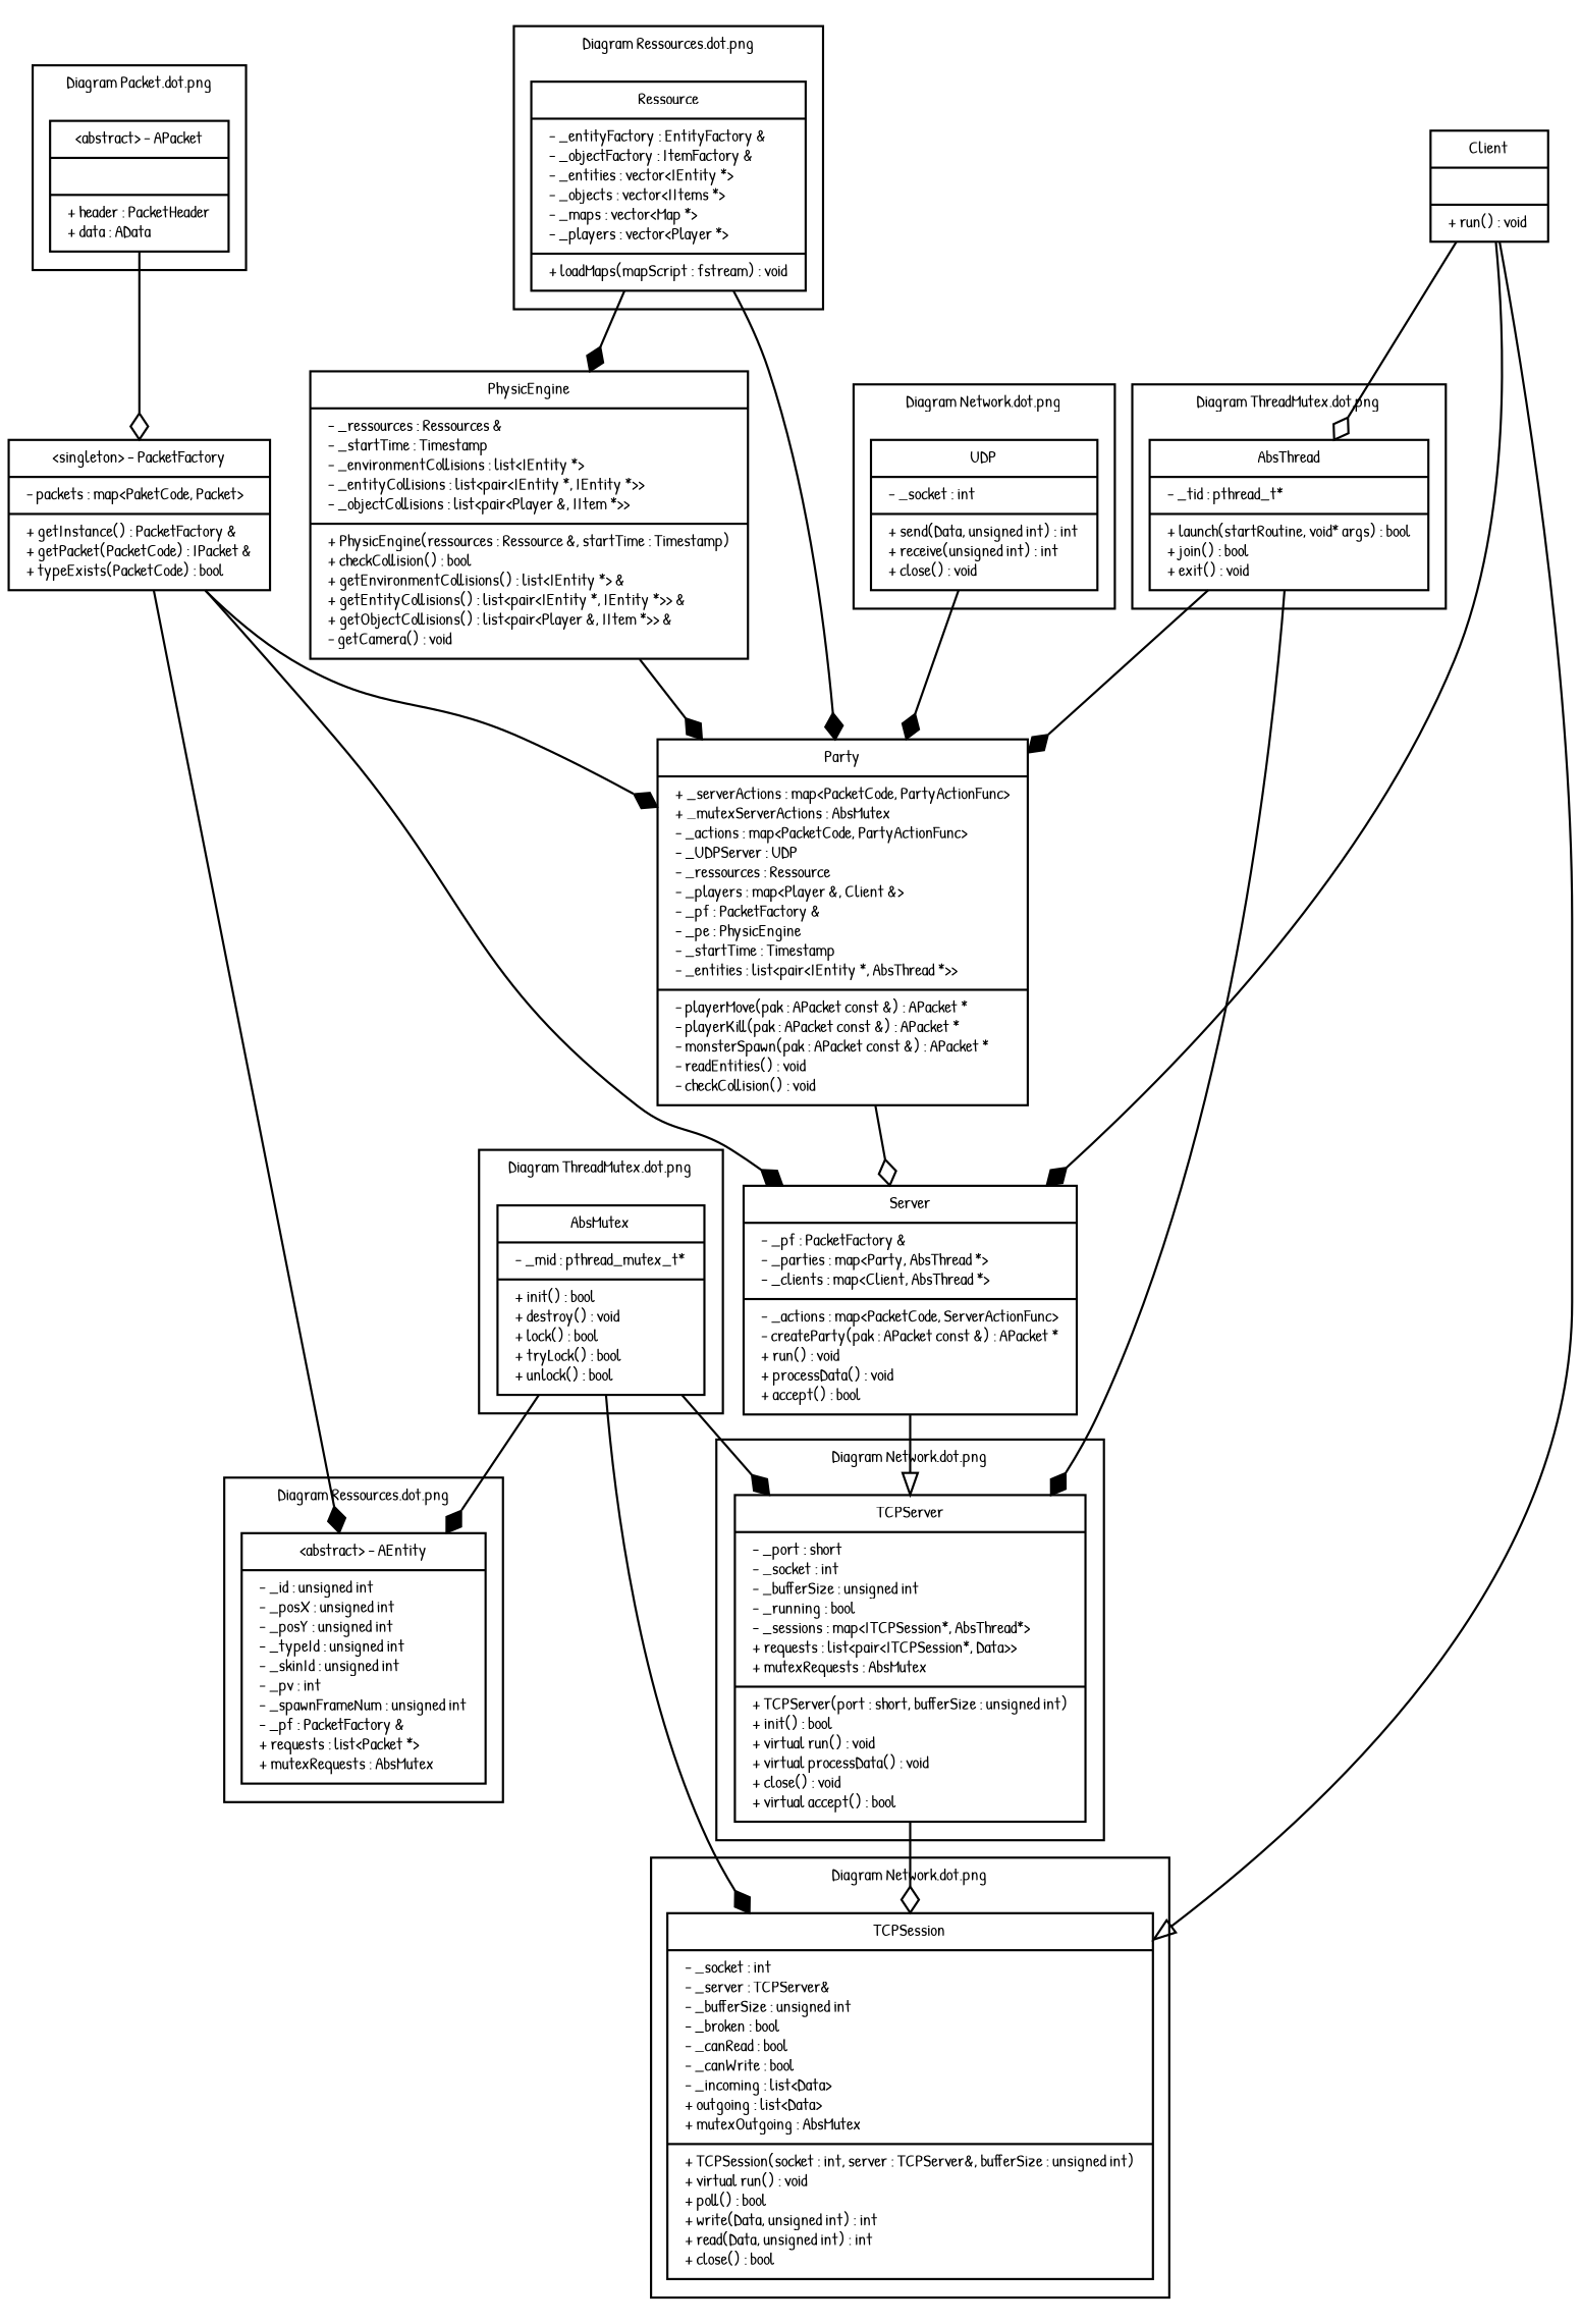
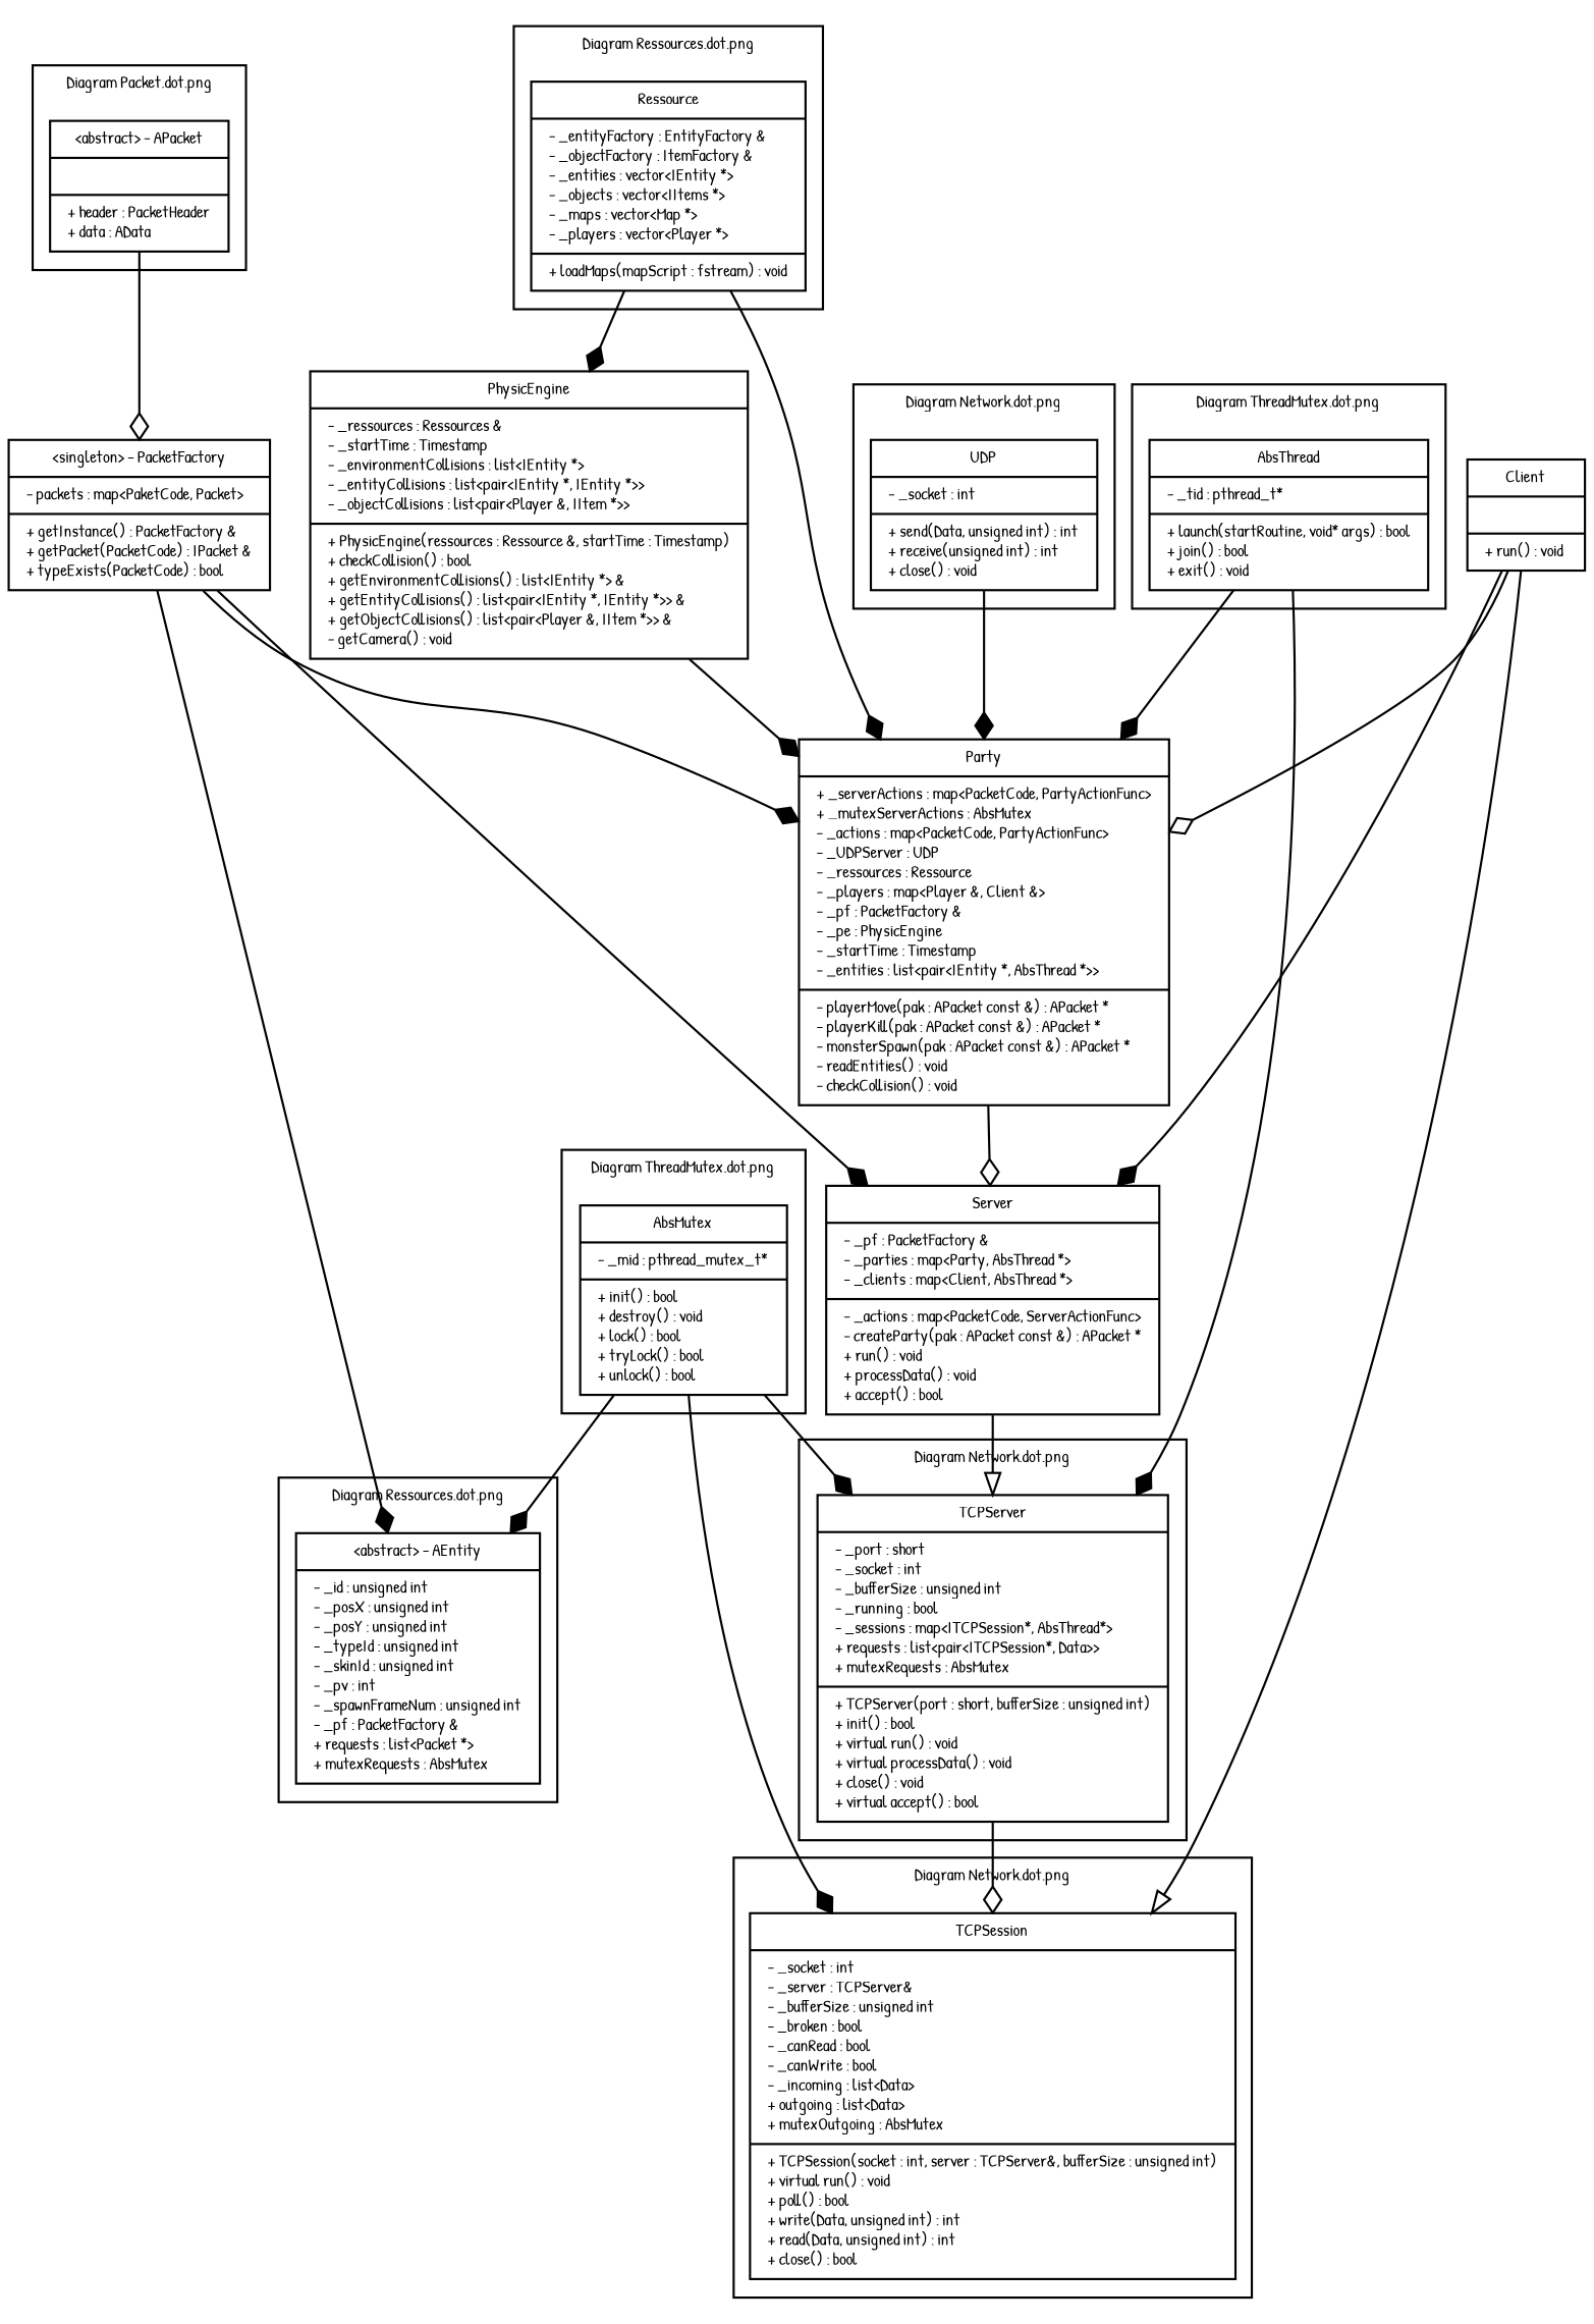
  digraph {
    fontname="Patrick Hand"
    fontsize=8
    node [fontname="Patrick Hand" fontsize=8 shape=record]
    edge [arrowhead=diamond fontname="Patrick Hand" fontsize=8 style=solid]
    n1 [label="{\<abstract\> - AEntity|- _id : unsigned int\l- _posX : unsigned int\l- _posY : unsigned int\l- _typeId : unsigned int\l- _skinId : unsigned int\l- _pv : int\l- _spawnFrameNum : unsigned int\l- _pf : PacketFactory &\l+ requests : list\<Packet *\>\l+ mutexRequests : AbsMutex\l}"]
    n2 [label="{Ressource|- _entityFactory : EntityFactory &\l- _objectFactory : ItemFactory &\l- _entities : vector\<IEntity *\>\l- _objects : vector\<IItems *\>\l- _maps : vector\<Map *\>\l- _players : vector\<Player *\>\l|+ loadMaps(mapScript : fstream) : void\l}"]
    n3 [label="{TCPSession|- _socket : int\l- _server : TCPServer&\l- _bufferSize : unsigned int\l- _broken : bool\l- _canRead : bool\l- _canWrite : bool\l- _incoming : list\<Data\>\l+ outgoing : list\<Data\>\l+ mutexOutgoing : AbsMutex\l|+ TCPSession(socket : int, server : TCPServer&, bufferSize : unsigned int)\l+ virtual run() : void\l+ poll() : bool\l+ write(Data, unsigned int) : int\l+ read(Data, unsigned int) : int\l+ close() : bool\l}"]
    n4 [label="{UDP|- _socket : int\l|+ send(Data, unsigned int) : int\l+ receive(unsigned int) : int\l+ close() : void\l}"]
    n5 [label="{TCPServer|- _port : short\l- _socket : int\l- _bufferSize : unsigned int\l- _running : bool\l- _sessions : map\<ITCPSession*, AbsThread*\>\l+ requests : list\<pair\<ITCPSession*, Data\>\>\l+ mutexRequests : AbsMutex\l|+ TCPServer(port : short, bufferSize : unsigned int)\l+ init() : bool\l+ virtual run() : void\l+ virtual processData() : void\l+ close() : void\l+ virtual accept() : bool\l}"]
    n6 [label="{AbsThread|- _tid : pthread_t*\l|+ launch(startRoutine, void* args) : bool\l+ join() : bool\l+ exit() : void\l}"]
    n7 [label="{AbsMutex|- _mid : pthread_mutex_t*\l|+ init() : bool\l+ destroy() : void\l+ lock() : bool\l+ tryLock() : bool\l+ unlock() : bool\l}"]
    n8 [label="{\<abstract\> - APacket||+ header : PacketHeader\l+ data : AData\l}"]
    n9 [label="{Party|+ _serverActions : map\<PacketCode, PartyActionFunc\>\l+ _mutexServerActions : AbsMutex\l- _actions : map\<PacketCode, PartyActionFunc\>\l- _UDPServer : UDP\l- _ressources : Ressource\l- _players : map\<Player &, Client &\>\l- _pf : PacketFactory &\l- _pe : PhysicEngine\l- _startTime : Timestamp\l- _entities : list\<pair\<IEntity *, AbsThread *\>\>\l|- playerMove(pak : APacket const &) : APacket *\l- playerKill(pak : APacket const &) : APacket *\l- monsterSpawn(pak : APacket const &) : APacket *\l- readEntities() : void\l- checkCollision() : void\l}"]
    n10 [label="{PhysicEngine|- _ressources : Ressources &\l- _startTime : Timestamp\l- _environmentCollisions : list\<IEntity *\>\l- _entityCollisions : list\<pair\<IEntity *, IEntity *\>\>\l- _objectCollisions : list\<pair\<Player &, IItem *\>\>\l|+ PhysicEngine(ressources : Ressource &, startTime : Timestamp)\l+ checkCollision() : bool\l+ getEnvironmentCollisions() : list\<IEntity *\> &\l+ getEntityCollisions() : list\<pair\<IEntity *, IEntity *\>\> &\l+ getObjectCollisions() : list\<pair\<Player &, IItem *\>\> &\l- getCamera() : void\l}"]
    n11 [label="{\<singleton\> - PacketFactory|- packets : map\<PaketCode, Packet\>\l|+ getInstance() : PacketFactory &\l+ getPacket(PacketCode) : IPacket &\l+ typeExists(PacketCode) : bool\l}"]
    n12 [label="{Server|- _pf : PacketFactory &\l- _parties : map\<Party, AbsThread *\>\l- _clients : map\<Client, AbsThread *\>\l|- _actions : map\<PacketCode, ServerActionFunc\>\l- createParty(pak : APacket const &) : APacket *\l+ run() : void\l+ processData() : void\l+ accept() : bool\l}"]
    n13 [label="{Client||+ run() : void\l}"]
    subgraph cluster_1 {
      label="Diagram Ressources.dot.png"
      n1
    }
    subgraph cluster_2 {
      label="Diagram Ressources.dot.png"
      n2
    }
    subgraph cluster_3 {
      label="Diagram Network.dot.png"
      n3
    }
    subgraph cluster_4 {
      label="Diagram Network.dot.png"
      n4
    }
    subgraph cluster_5 {
      label="Diagram Network.dot.png"
      n5
    }
    subgraph cluster_6 {
      label="Diagram ThreadMutex.dot.png"
      n6
    }
    subgraph cluster_7 {
      label="Diagram ThreadMutex.dot.png"
      n7
    }
    subgraph cluster_8 {
      label="Diagram Packet.dot.png"
      n8
    }
    n2 -> n9
    n2 -> n10
    n4 -> n9
    n5 -> n3 [arrowhead=odiamond]
    n6 -> n5
    n6 -> n9
    n7 -> n1
    n7 -> n3
    n7 -> n5
    n8 -> n11 [arrowhead=odiamond]
    n9 -> n12 [arrowhead=odiamond]
    n10 -> n9
    n11 -> n1
    n11 -> n9
    n11 -> n12
    n12 -> n5 [arrowhead=onormal]
    n13 -> n3 [arrowhead=onormal]
-   n13 -> n6 [arrowhead=odiamond]
+   n13 -> n9 [arrowhead=odiamond]
    n13 -> n12
  }
